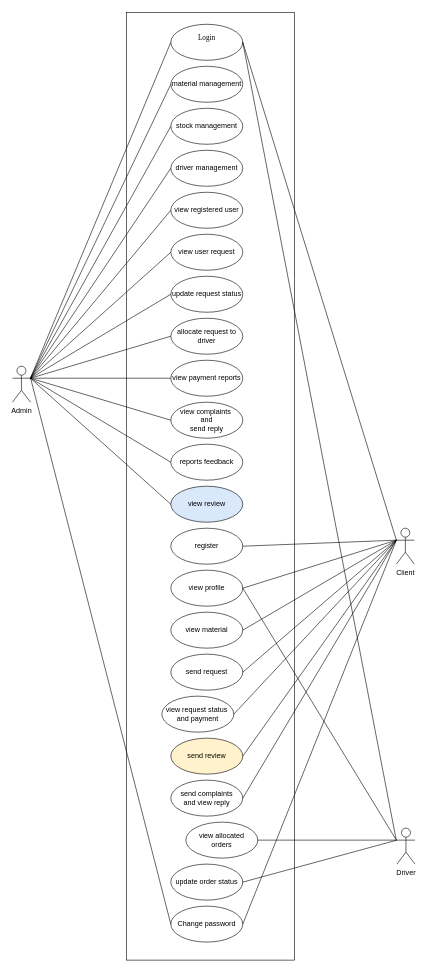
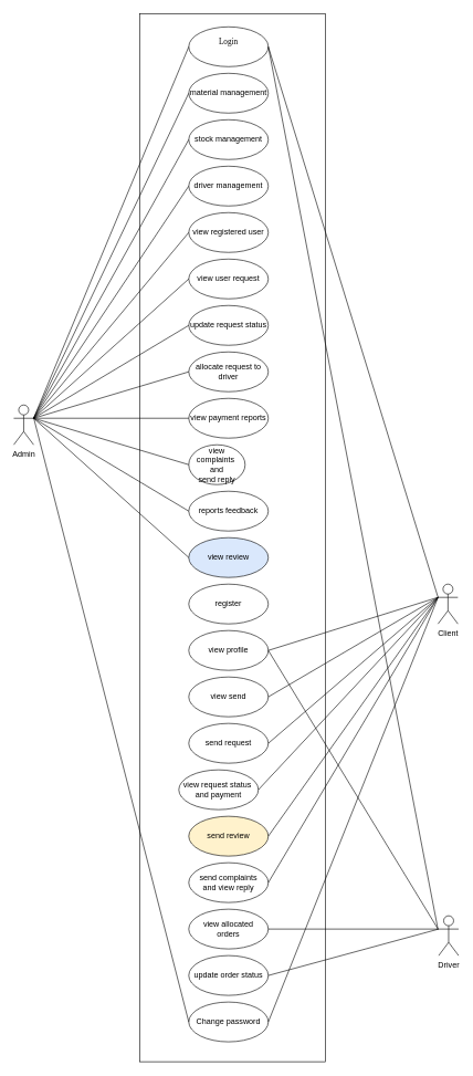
  <mxCell id="0" />
  <mxCell id="1" parent="0" />
  <mxCell id="2" value="" style="rounded=0;whiteSpace=wrap;html=1;" vertex="1" parent="1"><mxGeometry x="210" y="20" width="280" height="1580" as="geometry" /></mxCell>
  <mxCell id="3" value="&lt;p style=&quot;margin: 0px; font-style: normal; font-variant-caps: normal; font-stretch: normal; line-height: normal; font-family: &amp;quot;Times New Roman&amp;quot;; font-size-adjust: none; font-kerning: auto; font-variant-alternates: normal; font-variant-ligatures: normal; font-variant-numeric: normal; font-variant-east-asian: normal; font-variant-position: normal; font-variant-emoji: normal; font-feature-settings: normal; font-optical-sizing: auto; font-variation-settings: normal; -webkit-text-stroke-width: 0px; -webkit-text-stroke-color: rgb(0, 0, 0);&quot;&gt;Login&lt;/p&gt;&lt;div&gt;&lt;br&gt;&lt;/div&gt;" style="ellipse;whiteSpace=wrap;html=1;" vertex="1" parent="1"><mxGeometry x="284" y="40" width="120" height="60" as="geometry" /></mxCell>
  <mxCell id="4" value="material management" style="ellipse;whiteSpace=wrap;html=1;" vertex="1" parent="1"><mxGeometry x="284" y="110" width="120" height="60" as="geometry" /></mxCell>
  <mxCell id="5" value="stock management" style="ellipse;whiteSpace=wrap;html=1;" vertex="1" parent="1"><mxGeometry x="284" y="180" width="120" height="60" as="geometry" /></mxCell>
  <mxCell id="6" value="driver management" style="ellipse;whiteSpace=wrap;html=1;" vertex="1" parent="1"><mxGeometry x="284" y="250" width="120" height="60" as="geometry" /></mxCell>
  <mxCell id="7" value="view registered user" style="ellipse;whiteSpace=wrap;html=1;" vertex="1" parent="1"><mxGeometry x="284" y="320" width="120" height="60" as="geometry" /></mxCell>
  <mxCell id="8" value="view user request" style="ellipse;whiteSpace=wrap;html=1;" vertex="1" parent="1"><mxGeometry x="284" y="390" width="120" height="60" as="geometry" /></mxCell>
  <mxCell id="9" value="update request status" style="ellipse;whiteSpace=wrap;html=1;" vertex="1" parent="1"><mxGeometry x="284" y="460" width="120" height="60" as="geometry" /></mxCell>
  <mxCell id="10" value="allocate request to driver" style="ellipse;whiteSpace=wrap;html=1;" vertex="1" parent="1"><mxGeometry x="284" y="530" width="120" height="60" as="geometry" /></mxCell>
  <mxCell id="11" value="view payment reports" style="ellipse;whiteSpace=wrap;html=1;" vertex="1" parent="1"><mxGeometry x="284" y="600" width="120" height="60" as="geometry" /></mxCell>
- <mxCell id="12" value="view complaints&amp;nbsp;&lt;div&gt;and&lt;/div&gt;&lt;div&gt;send reply&lt;/div&gt;" style="ellipse;whiteSpace=wrap;html=1;" vertex="1" parent="1"><mxGeometry x="284" y="670" width="120" height="60" as="geometry" /></mxCell>
+ <mxCell id="12" value="view complaints&amp;nbsp;&lt;div&gt;and&lt;/div&gt;&lt;div&gt;send reply&lt;/div&gt;" style="ellipse;whiteSpace=wrap;html=1;" vertex="1" parent="1"><mxGeometry x="284" y="670" width="85" height="60" as="geometry" /></mxCell>
  <mxCell id="13" value="reports feedback" style="ellipse;whiteSpace=wrap;html=1;" vertex="1" parent="1"><mxGeometry x="284" y="740" width="120" height="60" as="geometry" /></mxCell>
  <mxCell id="14" value="view review" style="ellipse;whiteSpace=wrap;html=1;fillColor=#dae8fc;" vertex="1" parent="1"><mxGeometry x="284" y="810" width="120" height="60" as="geometry" /></mxCell>
  <mxCell id="15" value="register" style="ellipse;whiteSpace=wrap;html=1;" vertex="1" parent="1"><mxGeometry x="284" y="880" width="120" height="60" as="geometry" /></mxCell>
  <mxCell id="16" value="view profile" style="ellipse;whiteSpace=wrap;html=1;" vertex="1" parent="1"><mxGeometry x="284" y="950" width="120" height="60" as="geometry" /></mxCell>
- <mxCell id="17" value="view material" style="ellipse;whiteSpace=wrap;html=1;" vertex="1" parent="1"><mxGeometry x="284" y="1020" width="120" height="60" as="geometry" /></mxCell>
+ <mxCell id="17" value="view send" style="ellipse;whiteSpace=wrap;html=1;" vertex="1" parent="1"><mxGeometry x="284" y="1020" width="120" height="60" as="geometry" /></mxCell>
  <mxCell id="18" value="send request" style="ellipse;whiteSpace=wrap;html=1;" vertex="1" parent="1"><mxGeometry x="284" y="1090" width="120" height="60" as="geometry" /></mxCell>
  <mxCell id="19" value="view request status&amp;nbsp;&lt;div&gt;and payment&lt;/div&gt;" style="ellipse;whiteSpace=wrap;html=1;" vertex="1" parent="1"><mxGeometry x="269" y="1160" width="120" height="60" as="geometry" /></mxCell>
  <mxCell id="20" value="send review" style="ellipse;whiteSpace=wrap;html=1;fillColor=#fff2cc;" vertex="1" parent="1"><mxGeometry x="284" y="1230" width="120" height="60" as="geometry" /></mxCell>
  <mxCell id="21" value="send complaints&lt;div&gt;and view reply&lt;/div&gt;" style="ellipse;whiteSpace=wrap;html=1;" vertex="1" parent="1"><mxGeometry x="284" y="1300" width="120" height="60" as="geometry" /></mxCell>
- <mxCell id="22" value="view allocated&lt;div&gt;orders&lt;/div&gt;" style="ellipse;whiteSpace=wrap;html=1;" vertex="1" parent="1"><mxGeometry x="309" y="1370" width="120" height="60" as="geometry" /></mxCell>
+ <mxCell id="22" value="view allocated&lt;div&gt;orders&lt;/div&gt;" style="ellipse;whiteSpace=wrap;html=1;" vertex="1" parent="1"><mxGeometry x="284" y="1370" width="120" height="60" as="geometry" /></mxCell>
  <mxCell id="23" value="update order status" style="ellipse;whiteSpace=wrap;html=1;" vertex="1" parent="1"><mxGeometry x="284" y="1440" width="120" height="60" as="geometry" /></mxCell>
  <mxCell id="24" value="Admin" style="shape=umlActor;verticalLabelPosition=bottom;verticalAlign=top;html=1;outlineConnect=0;" vertex="1" parent="1"><mxGeometry x="20" y="610" width="30" height="60" as="geometry" /></mxCell>
  <mxCell id="25" value="" style="endArrow=none;html=1;rounded=0;entryX=0;entryY=0.5;entryDx=0;entryDy=0;exitX=1;exitY=0.333;exitDx=0;exitDy=0;exitPerimeter=0;" edge="1" parent="1" source="24" target="3"><mxGeometry width="50" height="50" relative="1" as="geometry"><mxPoint x="90" y="340" as="sourcePoint" /><mxPoint x="140" y="290" as="targetPoint" /></mxGeometry></mxCell>
  <mxCell id="26" value="" style="endArrow=none;html=1;rounded=0;entryX=0;entryY=0.5;entryDx=0;entryDy=0;" edge="1" parent="1" target="4"><mxGeometry width="50" height="50" relative="1" as="geometry"><mxPoint x="50" y="630" as="sourcePoint" /><mxPoint x="200" y="470" as="targetPoint" /></mxGeometry></mxCell>
  <mxCell id="27" value="" style="endArrow=none;html=1;rounded=0;entryX=0;entryY=0.5;entryDx=0;entryDy=0;" edge="1" parent="1" target="5"><mxGeometry width="50" height="50" relative="1" as="geometry"><mxPoint x="50" y="630" as="sourcePoint" /><mxPoint x="260" y="430" as="targetPoint" /></mxGeometry></mxCell>
  <mxCell id="28" value="" style="endArrow=none;html=1;rounded=0;entryX=0;entryY=0.5;entryDx=0;entryDy=0;exitX=1;exitY=0.333;exitDx=0;exitDy=0;exitPerimeter=0;" edge="1" parent="1" source="24" target="6"><mxGeometry width="50" height="50" relative="1" as="geometry"><mxPoint x="210" y="480" as="sourcePoint" /><mxPoint x="260" y="430" as="targetPoint" /></mxGeometry></mxCell>
  <mxCell id="29" value="" style="endArrow=none;html=1;rounded=0;entryX=0;entryY=0.5;entryDx=0;entryDy=0;" edge="1" parent="1" target="7"><mxGeometry width="50" height="50" relative="1" as="geometry"><mxPoint x="50" y="630" as="sourcePoint" /><mxPoint x="200" y="550" as="targetPoint" /></mxGeometry></mxCell>
  <mxCell id="30" value="" style="endArrow=none;html=1;rounded=0;entryX=0;entryY=0.5;entryDx=0;entryDy=0;" edge="1" parent="1" target="8"><mxGeometry width="50" height="50" relative="1" as="geometry"><mxPoint x="50" y="630" as="sourcePoint" /><mxPoint x="260" y="500" as="targetPoint" /></mxGeometry></mxCell>
  <mxCell id="31" value="" style="endArrow=none;html=1;rounded=0;entryX=0;entryY=0.5;entryDx=0;entryDy=0;exitX=1;exitY=0.333;exitDx=0;exitDy=0;exitPerimeter=0;" edge="1" parent="1" source="24" target="9"><mxGeometry width="50" height="50" relative="1" as="geometry"><mxPoint x="210" y="550" as="sourcePoint" /><mxPoint x="260" y="500" as="targetPoint" /></mxGeometry></mxCell>
  <mxCell id="32" value="" style="endArrow=none;html=1;rounded=0;entryX=0;entryY=0.5;entryDx=0;entryDy=0;exitX=1;exitY=0.333;exitDx=0;exitDy=0;exitPerimeter=0;" edge="1" parent="1" source="24" target="10"><mxGeometry width="50" height="50" relative="1" as="geometry"><mxPoint x="140" y="660" as="sourcePoint" /><mxPoint x="190" y="610" as="targetPoint" /></mxGeometry></mxCell>
  <mxCell id="33" value="" style="endArrow=none;html=1;rounded=0;entryX=0;entryY=0.5;entryDx=0;entryDy=0;exitX=1;exitY=0.333;exitDx=0;exitDy=0;exitPerimeter=0;" edge="1" parent="1" source="24" target="11"><mxGeometry width="50" height="50" relative="1" as="geometry"><mxPoint x="130" y="690" as="sourcePoint" /><mxPoint x="180" y="640" as="targetPoint" /></mxGeometry></mxCell>
  <mxCell id="34" value="" style="endArrow=none;html=1;rounded=0;entryX=0;entryY=0.5;entryDx=0;entryDy=0;exitX=1;exitY=0.333;exitDx=0;exitDy=0;exitPerimeter=0;" edge="1" parent="1" source="24" target="12"><mxGeometry width="50" height="50" relative="1" as="geometry"><mxPoint x="110" y="725" as="sourcePoint" /><mxPoint x="160" y="675" as="targetPoint" /></mxGeometry></mxCell>
  <mxCell id="35" value="" style="endArrow=none;html=1;rounded=0;entryX=0;entryY=0.5;entryDx=0;entryDy=0;exitX=1;exitY=0.333;exitDx=0;exitDy=0;exitPerimeter=0;" edge="1" parent="1" source="24" target="13"><mxGeometry width="50" height="50" relative="1" as="geometry"><mxPoint x="90" y="730" as="sourcePoint" /><mxPoint x="140" y="680" as="targetPoint" /></mxGeometry></mxCell>
  <mxCell id="36" value="" style="endArrow=none;html=1;rounded=0;entryX=0;entryY=0.5;entryDx=0;entryDy=0;" edge="1" parent="1" target="14"><mxGeometry width="50" height="50" relative="1" as="geometry"><mxPoint x="50" y="630" as="sourcePoint" /><mxPoint x="120" y="720" as="targetPoint" /></mxGeometry></mxCell>
  <mxCell id="37" value="Change password" style="ellipse;whiteSpace=wrap;html=1;" vertex="1" parent="1"><mxGeometry x="284" y="1510" width="120" height="60" as="geometry" /></mxCell>
  <mxCell id="38" value="" style="endArrow=none;html=1;rounded=0;entryX=0;entryY=0.5;entryDx=0;entryDy=0;" edge="1" parent="1" target="37"><mxGeometry width="50" height="50" relative="1" as="geometry"><mxPoint x="50" y="629" as="sourcePoint" /><mxPoint x="260" y="1270" as="targetPoint" /></mxGeometry></mxCell>
  <mxCell id="39" value="Client" style="shape=umlActor;verticalLabelPosition=bottom;verticalAlign=top;html=1;outlineConnect=0;" vertex="1" parent="1"><mxGeometry x="660" y="880" width="30" height="60" as="geometry" /></mxCell>
  <mxCell id="40" value="" style="endArrow=none;html=1;rounded=0;exitX=1;exitY=0.5;exitDx=0;exitDy=0;entryX=0;entryY=0.333;entryDx=0;entryDy=0;entryPerimeter=0;" edge="1" parent="1" source="3" target="39"><mxGeometry width="50" height="50" relative="1" as="geometry"><mxPoint x="570" y="250" as="sourcePoint" /><mxPoint x="620" y="200" as="targetPoint" /></mxGeometry></mxCell>
- <mxCell id="41" value="" style="endArrow=none;html=1;rounded=0;exitX=1;exitY=0.5;exitDx=0;exitDy=0;entryX=0;entryY=0.333;entryDx=0;entryDy=0;entryPerimeter=0;" edge="1" parent="1" source="15" target="39"><mxGeometry width="50" height="50" relative="1" as="geometry"><mxPoint x="530" y="940" as="sourcePoint" /><mxPoint x="580" y="890" as="targetPoint" /></mxGeometry></mxCell>
  <mxCell id="42" value="" style="endArrow=none;html=1;rounded=0;exitX=1;exitY=0.5;exitDx=0;exitDy=0;entryX=0;entryY=0.333;entryDx=0;entryDy=0;entryPerimeter=0;" edge="1" parent="1" source="16" target="39"><mxGeometry width="50" height="50" relative="1" as="geometry"><mxPoint x="520" y="830" as="sourcePoint" /><mxPoint x="570" y="780" as="targetPoint" /></mxGeometry></mxCell>
  <mxCell id="43" value="" style="endArrow=none;html=1;rounded=0;exitX=1;exitY=0.5;exitDx=0;exitDy=0;entryX=0;entryY=0.333;entryDx=0;entryDy=0;entryPerimeter=0;" edge="1" parent="1" source="17" target="39"><mxGeometry width="50" height="50" relative="1" as="geometry"><mxPoint x="520" y="1120" as="sourcePoint" /><mxPoint x="570" y="1070" as="targetPoint" /></mxGeometry></mxCell>
  <mxCell id="44" value="" style="endArrow=none;html=1;rounded=0;exitX=1;exitY=0.5;exitDx=0;exitDy=0;" edge="1" parent="1" source="18"><mxGeometry width="50" height="50" relative="1" as="geometry"><mxPoint x="520" y="1120" as="sourcePoint" /><mxPoint x="660" y="900" as="targetPoint" /></mxGeometry></mxCell>
  <mxCell id="45" value="" style="endArrow=none;html=1;rounded=0;exitX=1;exitY=0.5;exitDx=0;exitDy=0;entryX=0;entryY=0.333;entryDx=0;entryDy=0;entryPerimeter=0;" edge="1" parent="1" source="19" target="39"><mxGeometry width="50" height="50" relative="1" as="geometry"><mxPoint x="520" y="1190" as="sourcePoint" /><mxPoint x="570" y="1140" as="targetPoint" /></mxGeometry></mxCell>
  <mxCell id="46" value="" style="endArrow=none;html=1;rounded=0;exitX=1;exitY=0.5;exitDx=0;exitDy=0;" edge="1" parent="1" source="20"><mxGeometry width="50" height="50" relative="1" as="geometry"><mxPoint x="520" y="1190" as="sourcePoint" /><mxPoint x="660" y="900" as="targetPoint" /></mxGeometry></mxCell>
  <mxCell id="47" value="" style="endArrow=none;html=1;rounded=0;exitX=1;exitY=0.5;exitDx=0;exitDy=0;" edge="1" parent="1" source="21"><mxGeometry width="50" height="50" relative="1" as="geometry"><mxPoint x="520" y="1250" as="sourcePoint" /><mxPoint x="660" y="900" as="targetPoint" /></mxGeometry></mxCell>
  <mxCell id="48" value="" style="endArrow=none;html=1;rounded=0;exitX=1;exitY=0.5;exitDx=0;exitDy=0;" edge="1" parent="1" source="37"><mxGeometry width="50" height="50" relative="1" as="geometry"><mxPoint x="520" y="1250" as="sourcePoint" /><mxPoint x="660" y="900" as="targetPoint" /></mxGeometry></mxCell>
  <mxCell id="49" value="Driver" style="shape=umlActor;verticalLabelPosition=bottom;verticalAlign=top;html=1;outlineConnect=0;" vertex="1" parent="1"><mxGeometry x="661" y="1380" width="30" height="60" as="geometry" /></mxCell>
  <mxCell id="50" value="" style="endArrow=none;html=1;rounded=0;exitX=1;exitY=0.5;exitDx=0;exitDy=0;entryX=0;entryY=0.333;entryDx=0;entryDy=0;entryPerimeter=0;" edge="1" parent="1" source="23" target="49"><mxGeometry width="50" height="50" relative="1" as="geometry"><mxPoint x="500" y="1210" as="sourcePoint" /><mxPoint x="550" y="1160" as="targetPoint" /></mxGeometry></mxCell>
  <mxCell id="51" value="" style="endArrow=none;html=1;rounded=0;exitX=1;exitY=0.5;exitDx=0;exitDy=0;" edge="1" parent="1" source="22"><mxGeometry width="50" height="50" relative="1" as="geometry"><mxPoint x="500" y="1210" as="sourcePoint" /><mxPoint x="660" y="1400" as="targetPoint" /></mxGeometry></mxCell>
  <mxCell id="52" value="" style="endArrow=none;html=1;rounded=0;exitX=1;exitY=0.5;exitDx=0;exitDy=0;" edge="1" parent="1" source="16"><mxGeometry width="50" height="50" relative="1" as="geometry"><mxPoint x="500" y="1210" as="sourcePoint" /><mxPoint x="660" y="1400" as="targetPoint" /></mxGeometry></mxCell>
  <mxCell id="53" value="" style="endArrow=none;html=1;rounded=0;exitX=1;exitY=0.5;exitDx=0;exitDy=0;" edge="1" parent="1" source="3"><mxGeometry width="50" height="50" relative="1" as="geometry"><mxPoint x="500" y="630" as="sourcePoint" /><mxPoint x="660" y="1401.053" as="targetPoint" /></mxGeometry></mxCell>
